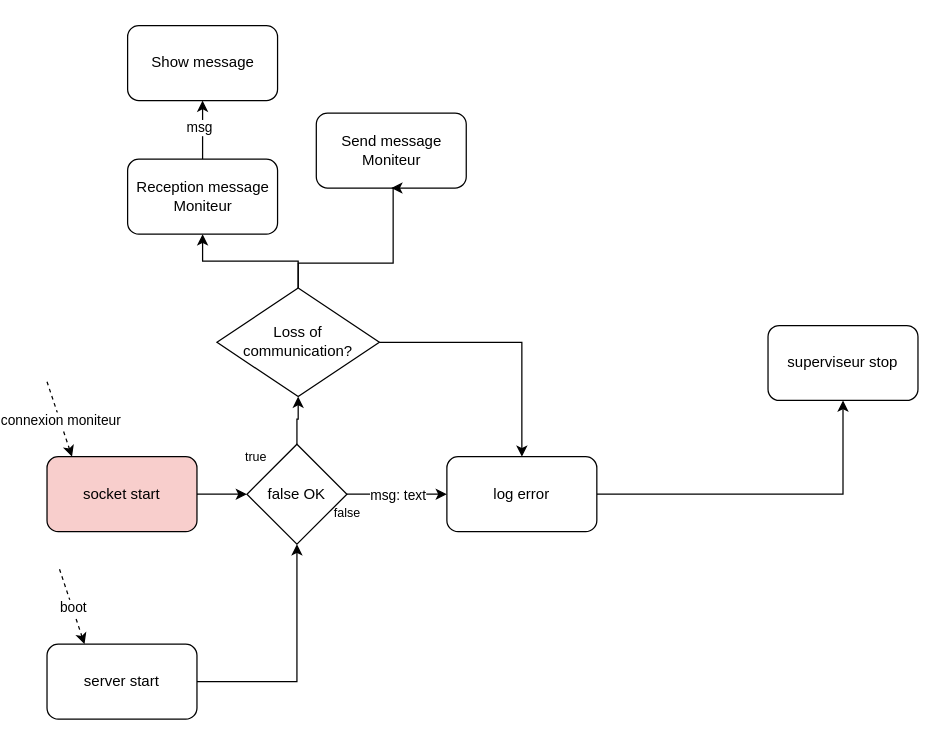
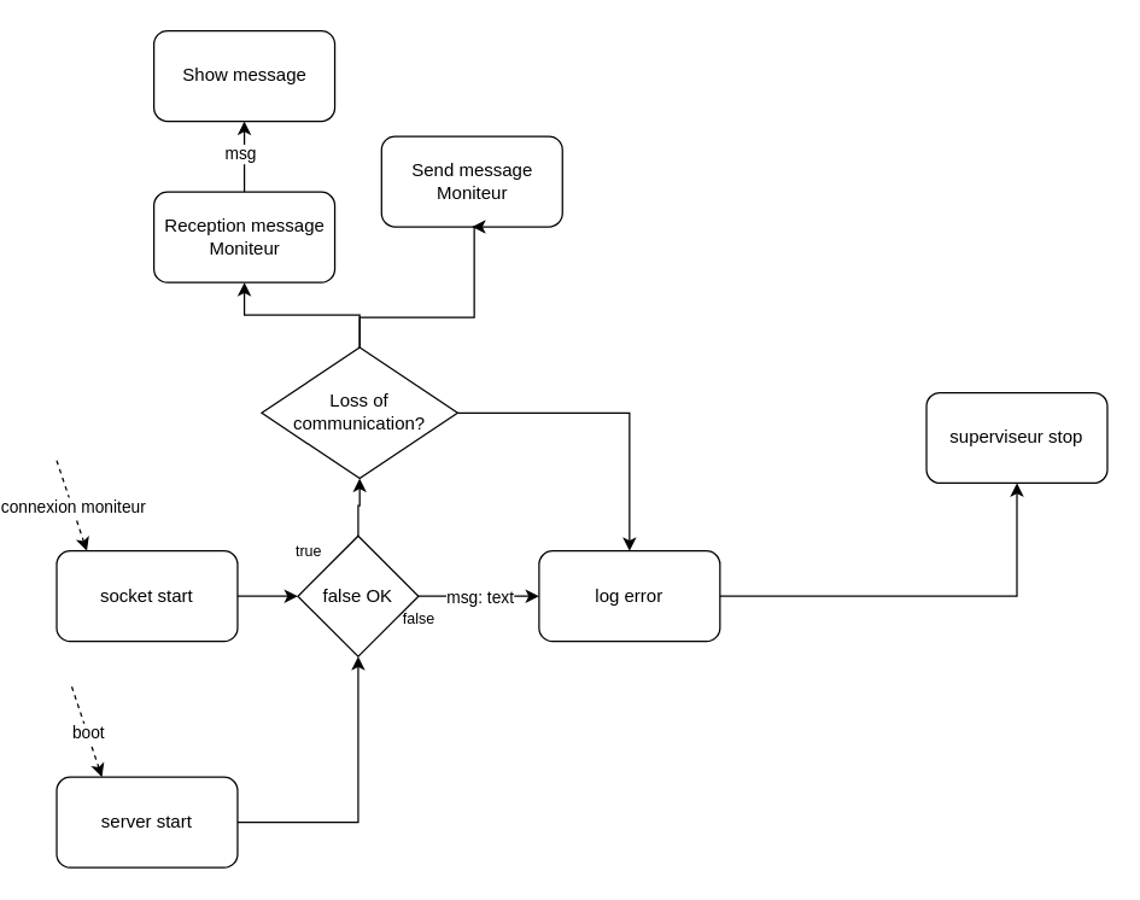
  <mxCell id="0" />
  <mxCell id="1" parent="0" />
  <mxCell id="2" style="edgeStyle=orthogonalEdgeStyle;rounded=0;orthogonalLoop=1;jettySize=auto;html=1;exitX=1;exitY=0.5;exitDx=0;exitDy=0;entryX=0;entryY=0.5;entryDx=0;entryDy=0;" edge="1" parent="1" source="3" target="9"><mxGeometry relative="1" as="geometry" /></mxCell>
- <mxCell id="3" value="socket start" style="rounded=1;whiteSpace=wrap;html=1;fillColor=#f8cecc;" vertex="1" parent="1"><mxGeometry x="20" y="365" width="120" height="60" as="geometry" /></mxCell>
+ <mxCell id="3" value="socket start" style="rounded=1;whiteSpace=wrap;html=1;" vertex="1" parent="1"><mxGeometry x="20" y="365" width="120" height="60" as="geometry" /></mxCell>
  <mxCell id="4" value="" style="endArrow=classic;html=1;rounded=0;entryX=0.25;entryY=0;entryDx=0;entryDy=0;dashed=1;" edge="1" parent="1"><mxGeometry relative="1" as="geometry"><mxPoint x="20" y="305" as="sourcePoint" /><mxPoint x="40" y="365" as="targetPoint" /></mxGeometry></mxCell>
  <mxCell id="5" value="connexion moniteur" style="edgeLabel;resizable=0;html=1;;align=center;verticalAlign=middle;" connectable="0" vertex="1" parent="4"><mxGeometry relative="1" as="geometry" /></mxCell>
  <mxCell id="6" style="edgeStyle=orthogonalEdgeStyle;rounded=0;orthogonalLoop=1;jettySize=auto;html=1;" edge="1" parent="1" source="7" target="12"><mxGeometry relative="1" as="geometry"><mxPoint x="530" y="345" as="targetPoint" /></mxGeometry></mxCell>
  <mxCell id="7" value="log error" style="rounded=1;whiteSpace=wrap;html=1;" vertex="1" parent="1"><mxGeometry x="340" y="365" width="120" height="60" as="geometry" /></mxCell>
  <mxCell id="8" style="edgeStyle=orthogonalEdgeStyle;rounded=0;orthogonalLoop=1;jettySize=auto;html=1;entryX=0.5;entryY=1;entryDx=0;entryDy=0;" edge="1" parent="1" source="9" target="27"><mxGeometry relative="1" as="geometry" /></mxCell>
  <mxCell id="9" value="false OK" style="rhombus;whiteSpace=wrap;html=1;" vertex="1" parent="1"><mxGeometry x="180" y="355" width="80" height="80" as="geometry" /></mxCell>
  <mxCell id="10" value="" style="endArrow=classic;html=1;rounded=0;entryX=0;entryY=0.5;entryDx=0;entryDy=0;exitX=1;exitY=0.5;exitDx=0;exitDy=0;" edge="1" parent="1" source="9" target="7"><mxGeometry relative="1" as="geometry"><mxPoint x="230" y="425" as="sourcePoint" /><mxPoint x="400" y="425" as="targetPoint" /></mxGeometry></mxCell>
  <mxCell id="11" value="msg: text" style="edgeLabel;resizable=0;html=1;;align=center;verticalAlign=middle;" connectable="0" vertex="1" parent="10"><mxGeometry relative="1" as="geometry" /></mxCell>
  <mxCell id="12" value="superviseur stop" style="rounded=1;whiteSpace=wrap;html=1;" vertex="1" parent="1"><mxGeometry x="597" y="260" width="120" height="60" as="geometry" /></mxCell>
  <mxCell id="13" value="&lt;font style=&quot;font-size: 10px;&quot;&gt;false&lt;/font&gt;" style="text;html=1;align=center;verticalAlign=middle;resizable=0;points=[];autosize=1;strokeColor=none;fillColor=none;" vertex="1" parent="1"><mxGeometry x="240" y="395" width="40" height="30" as="geometry" /></mxCell>
  <mxCell id="14" style="edgeStyle=orthogonalEdgeStyle;rounded=0;orthogonalLoop=1;jettySize=auto;html=1;entryX=0.5;entryY=1;entryDx=0;entryDy=0;" edge="1" parent="1" source="15" target="9"><mxGeometry relative="1" as="geometry" /></mxCell>
  <mxCell id="15" value="server start" style="rounded=1;whiteSpace=wrap;html=1;" vertex="1" parent="1"><mxGeometry x="20" y="515" width="120" height="60" as="geometry" /></mxCell>
  <mxCell id="16" value="" style="endArrow=classic;html=1;rounded=0;entryX=0.25;entryY=0;entryDx=0;entryDy=0;dashed=1;" edge="1" parent="1" target="15"><mxGeometry relative="1" as="geometry"><mxPoint x="30" y="455" as="sourcePoint" /><mxPoint x="40" y="495" as="targetPoint" /></mxGeometry></mxCell>
  <mxCell id="17" value="boot" style="edgeLabel;resizable=0;html=1;;align=center;verticalAlign=middle;" connectable="0" vertex="1" parent="16"><mxGeometry relative="1" as="geometry" /></mxCell>
  <mxCell id="18" value="&lt;font style=&quot;font-size: 10px;&quot;&gt;true&lt;/font&gt;" style="text;html=1;align=center;verticalAlign=middle;resizable=0;points=[];autosize=1;strokeColor=none;fillColor=none;" vertex="1" parent="1"><mxGeometry x="167" y="350" width="40" height="30" as="geometry" /></mxCell>
  <mxCell id="19" value="" style="edgeStyle=orthogonalEdgeStyle;rounded=0;orthogonalLoop=1;jettySize=auto;html=1;" edge="1" parent="1" source="21" target="22"><mxGeometry relative="1" as="geometry" /></mxCell>
  <mxCell id="20" value="msg" style="edgeLabel;html=1;align=center;verticalAlign=middle;resizable=0;points=[];" vertex="1" connectable="0" parent="19"><mxGeometry x="0.056" y="3" relative="1" as="geometry"><mxPoint as="offset" /></mxGeometry></mxCell>
  <mxCell id="21" value="Reception message Moniteur" style="rounded=1;whiteSpace=wrap;html=1;" vertex="1" parent="1"><mxGeometry x="84.5" y="126.88" width="120" height="60" as="geometry" /></mxCell>
  <mxCell id="22" value="Show message" style="rounded=1;whiteSpace=wrap;html=1;" vertex="1" parent="1"><mxGeometry x="84.5" y="20" width="120" height="60" as="geometry" /></mxCell>
  <mxCell id="23" value="Send message Moniteur" style="rounded=1;whiteSpace=wrap;html=1;" vertex="1" parent="1"><mxGeometry x="235.5" y="90" width="120" height="60" as="geometry" /></mxCell>
  <mxCell id="24" style="edgeStyle=orthogonalEdgeStyle;rounded=0;orthogonalLoop=1;jettySize=auto;html=1;" edge="1" parent="1" source="27" target="7"><mxGeometry relative="1" as="geometry" /></mxCell>
  <mxCell id="25" style="edgeStyle=orthogonalEdgeStyle;rounded=0;orthogonalLoop=1;jettySize=auto;html=1;entryX=0.5;entryY=1;entryDx=0;entryDy=0;" edge="1" parent="1" source="27" target="21"><mxGeometry relative="1" as="geometry" /></mxCell>
  <mxCell id="26" style="edgeStyle=orthogonalEdgeStyle;rounded=0;orthogonalLoop=1;jettySize=auto;html=1;entryX=0.5;entryY=1;entryDx=0;entryDy=0;" edge="1" parent="1" source="27" target="23"><mxGeometry relative="1" as="geometry"><Array as="points"><mxPoint x="221" y="210" /><mxPoint x="297" y="210" /><mxPoint x="297" y="150" /></Array></mxGeometry></mxCell>
  <mxCell id="27" value="Loss of communication?" style="rhombus;whiteSpace=wrap;html=1;" vertex="1" parent="1"><mxGeometry x="156" y="230" width="130" height="86.88" as="geometry" /></mxCell>
